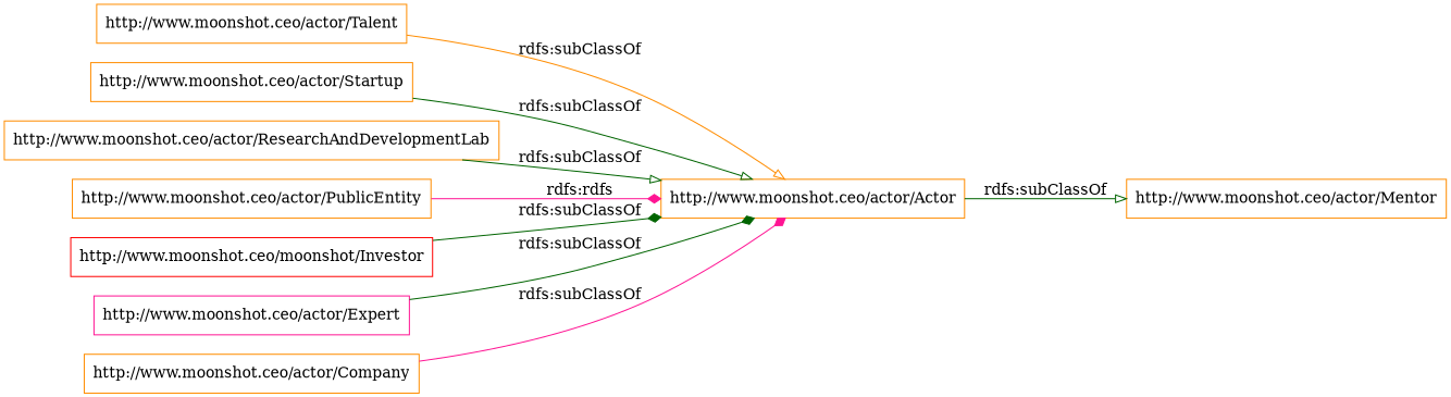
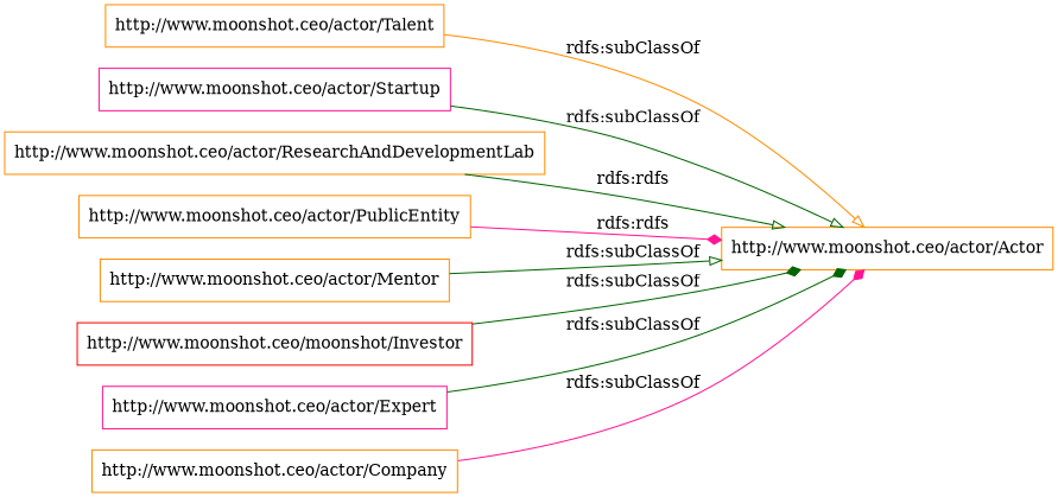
  digraph {
    fontname="DejaVu Serif"
    rankdir=LR
    node [color=darkorange fontname="DejaVu Serif" shape=rectangle]
    edge [arrowhead=onormal color=darkgreen fontname="DejaVu Serif"]
    "http://www.moonshot.ceo/actor/Talent"
    "http://www.moonshot.ceo/actor/Actor"
-   "http://www.moonshot.ceo/actor/Startup"
+   "http://www.moonshot.ceo/actor/Startup" [color=deeppink]
    "http://www.moonshot.ceo/actor/ResearchAndDevelopmentLab"
    "http://www.moonshot.ceo/actor/PublicEntity"
    "http://www.moonshot.ceo/actor/Mentor"
    n7 [color=red label="http://www.moonshot.ceo/moonshot/Investor"]
    "http://www.moonshot.ceo/actor/Expert" [color=deeppink]
    "http://www.moonshot.ceo/actor/Company"
    "http://www.moonshot.ceo/actor/Talent" -> "http://www.moonshot.ceo/actor/Actor" [color=darkorange label="rdfs:subClassOf"]
    "http://www.moonshot.ceo/actor/Startup" -> "http://www.moonshot.ceo/actor/Actor" [label="rdfs:subClassOf"]
-   "http://www.moonshot.ceo/actor/ResearchAndDevelopmentLab" -> "http://www.moonshot.ceo/actor/Actor" [label="rdfs:subClassOf"]
+   "http://www.moonshot.ceo/actor/ResearchAndDevelopmentLab" -> "http://www.moonshot.ceo/actor/Actor" [label="rdfs:rdfs"]
    "http://www.moonshot.ceo/actor/PublicEntity" -> "http://www.moonshot.ceo/actor/Actor" [arrowhead=diamond color=deeppink label="rdfs:rdfs"]
-   "http://www.moonshot.ceo/actor/Actor" -> "http://www.moonshot.ceo/actor/Mentor" [label="rdfs:subClassOf"]
+   "http://www.moonshot.ceo/actor/Mentor" -> "http://www.moonshot.ceo/actor/Actor" [label="rdfs:subClassOf"]
    n7 -> "http://www.moonshot.ceo/actor/Actor" [arrowhead=diamond label="rdfs:subClassOf"]
    "http://www.moonshot.ceo/actor/Expert" -> "http://www.moonshot.ceo/actor/Actor" [arrowhead=diamond label="rdfs:subClassOf"]
    "http://www.moonshot.ceo/actor/Company" -> "http://www.moonshot.ceo/actor/Actor" [arrowhead=diamond color=deeppink label="rdfs:subClassOf"]
  }
